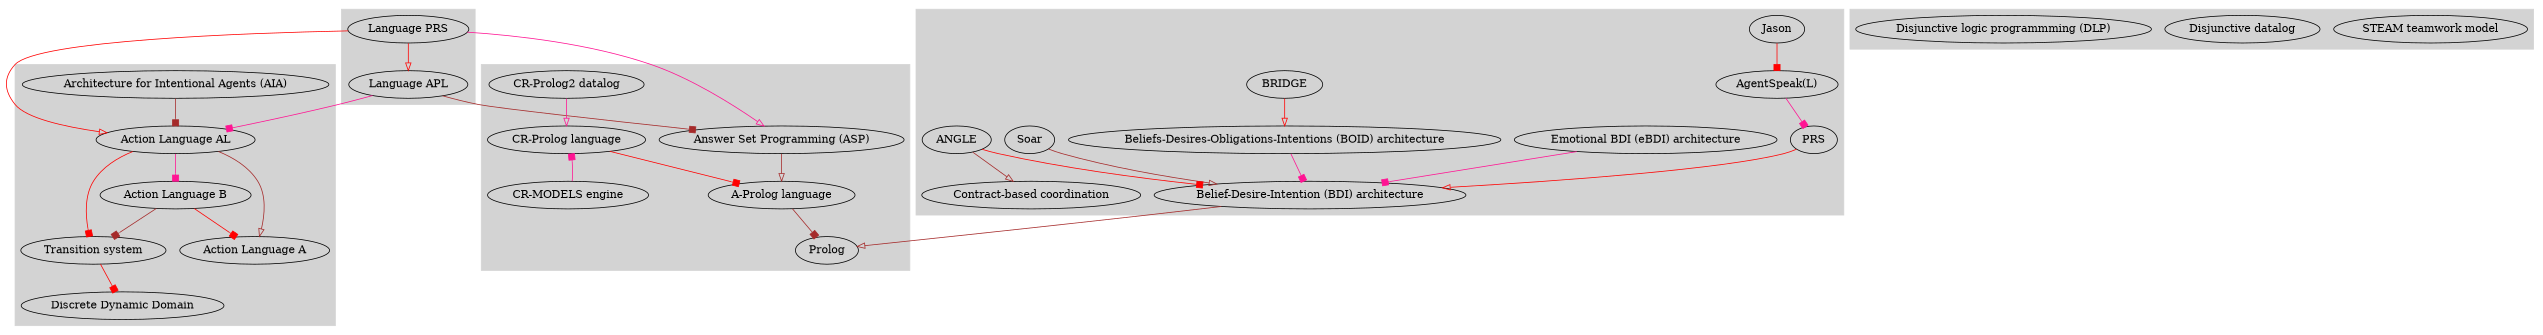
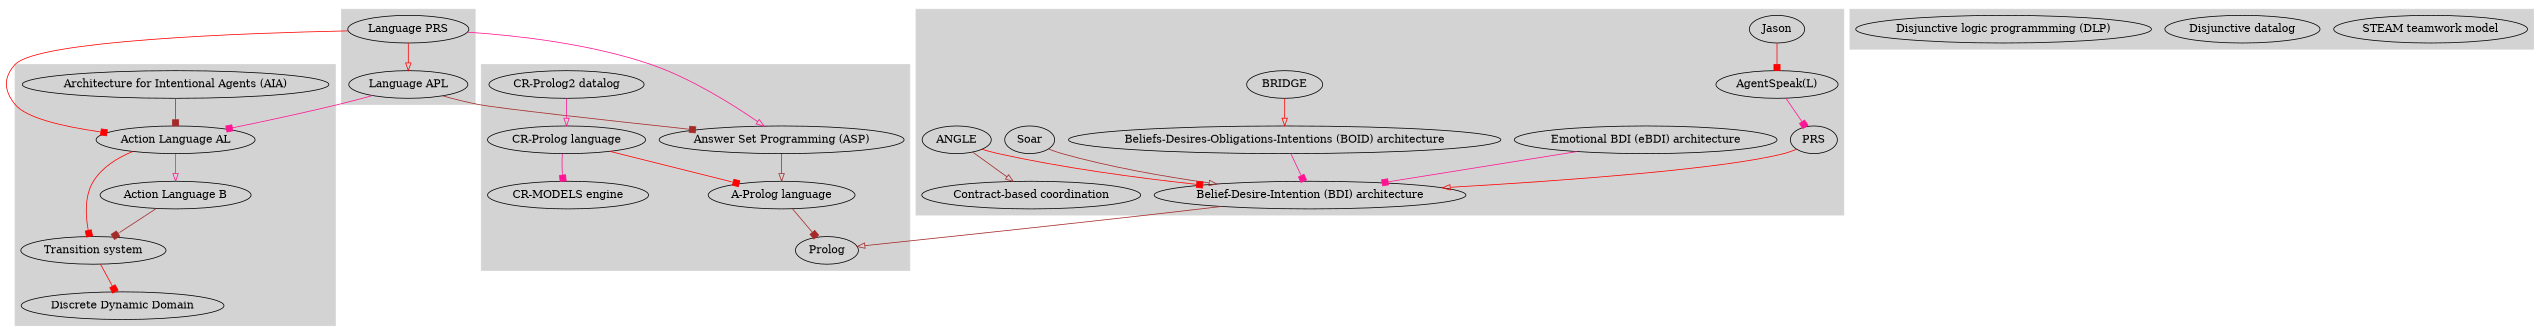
  digraph {
    edge [arrowhead=box color=red]
    "Discrete Dynamic Domain"
    "Transition system"
-   "Action Language A"
    "Action Language B"
    "Action Language AL"
    "Architecture for Intentional Agents (AIA)"
    "Belief-Desire-Intention (BDI) architecture"
    PRS
    "AgentSpeak(L)"
    Jason
    "Emotional BDI (eBDI) architecture"
    "Beliefs-Desires-Obligations-Intentions (BOID) architecture"
    BRIDGE
    Soar
    ANGLE
    "Contract-based coordination"
    "Language APL"
    n18 [label="Language PRS"]
    "Answer Set Programming (ASP)"
    "A-Prolog language"
    "CR-Prolog language"
    "CR-MODELS engine"
    n23 [label="CR-Prolog2 datalog"]
    Prolog
    "STEAM teamwork model"
    "Disjunctive datalog"
    "Disjunctive logic programmming (DLP)"
    subgraph cluster_1 {
      color=lightgray
      style=filled
      "Discrete Dynamic Domain"
      "Transition system"
-     "Action Language A"
      "Action Language B"
      "Action Language AL"
      "Architecture for Intentional Agents (AIA)"
    }
    subgraph cluster_2 {
      color=lightgray
      style=filled
      "Belief-Desire-Intention (BDI) architecture"
      PRS
      "AgentSpeak(L)"
      Jason
      "Emotional BDI (eBDI) architecture"
      "Beliefs-Desires-Obligations-Intentions (BOID) architecture"
      BRIDGE
      Soar
      ANGLE
      "Contract-based coordination"
    }
    subgraph cluster_3 {
      color=lightgray
      style=filled
      "Language APL"
      n18
    }
    subgraph cluster_4 {
      color=lightgray
      style=filled
      "Answer Set Programming (ASP)"
      "A-Prolog language"
      "CR-Prolog language"
      "CR-MODELS engine"
      n23
      Prolog
    }
    subgraph cluster_5 {
      color=lightgray
      style=filled
      "STEAM teamwork model"
      "Disjunctive datalog"
      "Disjunctive logic programmming (DLP)"
    }
    "Transition system" -> "Discrete Dynamic Domain"
    "Action Language B" -> "Transition system" [color=brown]
-   "Action Language B" -> "Action Language A"
    "Action Language AL" -> "Transition system"
-   "Action Language AL" -> "Action Language A" [arrowhead=onormal color=brown]
-   "Action Language AL" -> "Action Language B" [color=deeppink]
+   "Action Language AL" -> "Action Language B" [arrowhead=onormal color=deeppink]
    "Architecture for Intentional Agents (AIA)" -> "Action Language AL" [color=brown]
    "Belief-Desire-Intention (BDI) architecture" -> Prolog [arrowhead=onormal color=brown]
    PRS -> "Belief-Desire-Intention (BDI) architecture" [arrowhead=onormal]
    "AgentSpeak(L)" -> PRS [color=deeppink]
    Jason -> "AgentSpeak(L)"
    "Emotional BDI (eBDI) architecture" -> "Belief-Desire-Intention (BDI) architecture" [color=deeppink]
    "Beliefs-Desires-Obligations-Intentions (BOID) architecture" -> "Belief-Desire-Intention (BDI) architecture" [color=deeppink]
    BRIDGE -> "Beliefs-Desires-Obligations-Intentions (BOID) architecture" [arrowhead=onormal]
    Soar -> "Belief-Desire-Intention (BDI) architecture" [arrowhead=onormal color=brown]
    ANGLE -> "Belief-Desire-Intention (BDI) architecture"
    ANGLE -> "Contract-based coordination" [arrowhead=onormal color=brown]
    "Language APL" -> "Action Language AL" [color=deeppink]
    "Language APL" -> "Answer Set Programming (ASP)" [color=brown]
-   n18 -> "Action Language AL" [arrowhead=onormal]
+   n18 -> "Action Language AL"
    n18 -> "Language APL" [arrowhead=onormal]
    n18 -> "Answer Set Programming (ASP)" [arrowhead=onormal color=deeppink]
    "Answer Set Programming (ASP)" -> "A-Prolog language" [arrowhead=onormal color=brown]
    "A-Prolog language" -> Prolog [color=brown]
    "CR-Prolog language" -> "A-Prolog language"
-   "CR-MODELS engine" -> "CR-Prolog language" [color=deeppink]
+   "CR-Prolog language" -> "CR-MODELS engine" [color=deeppink]
    n23 -> "CR-Prolog language" [arrowhead=onormal color=deeppink]
  }
